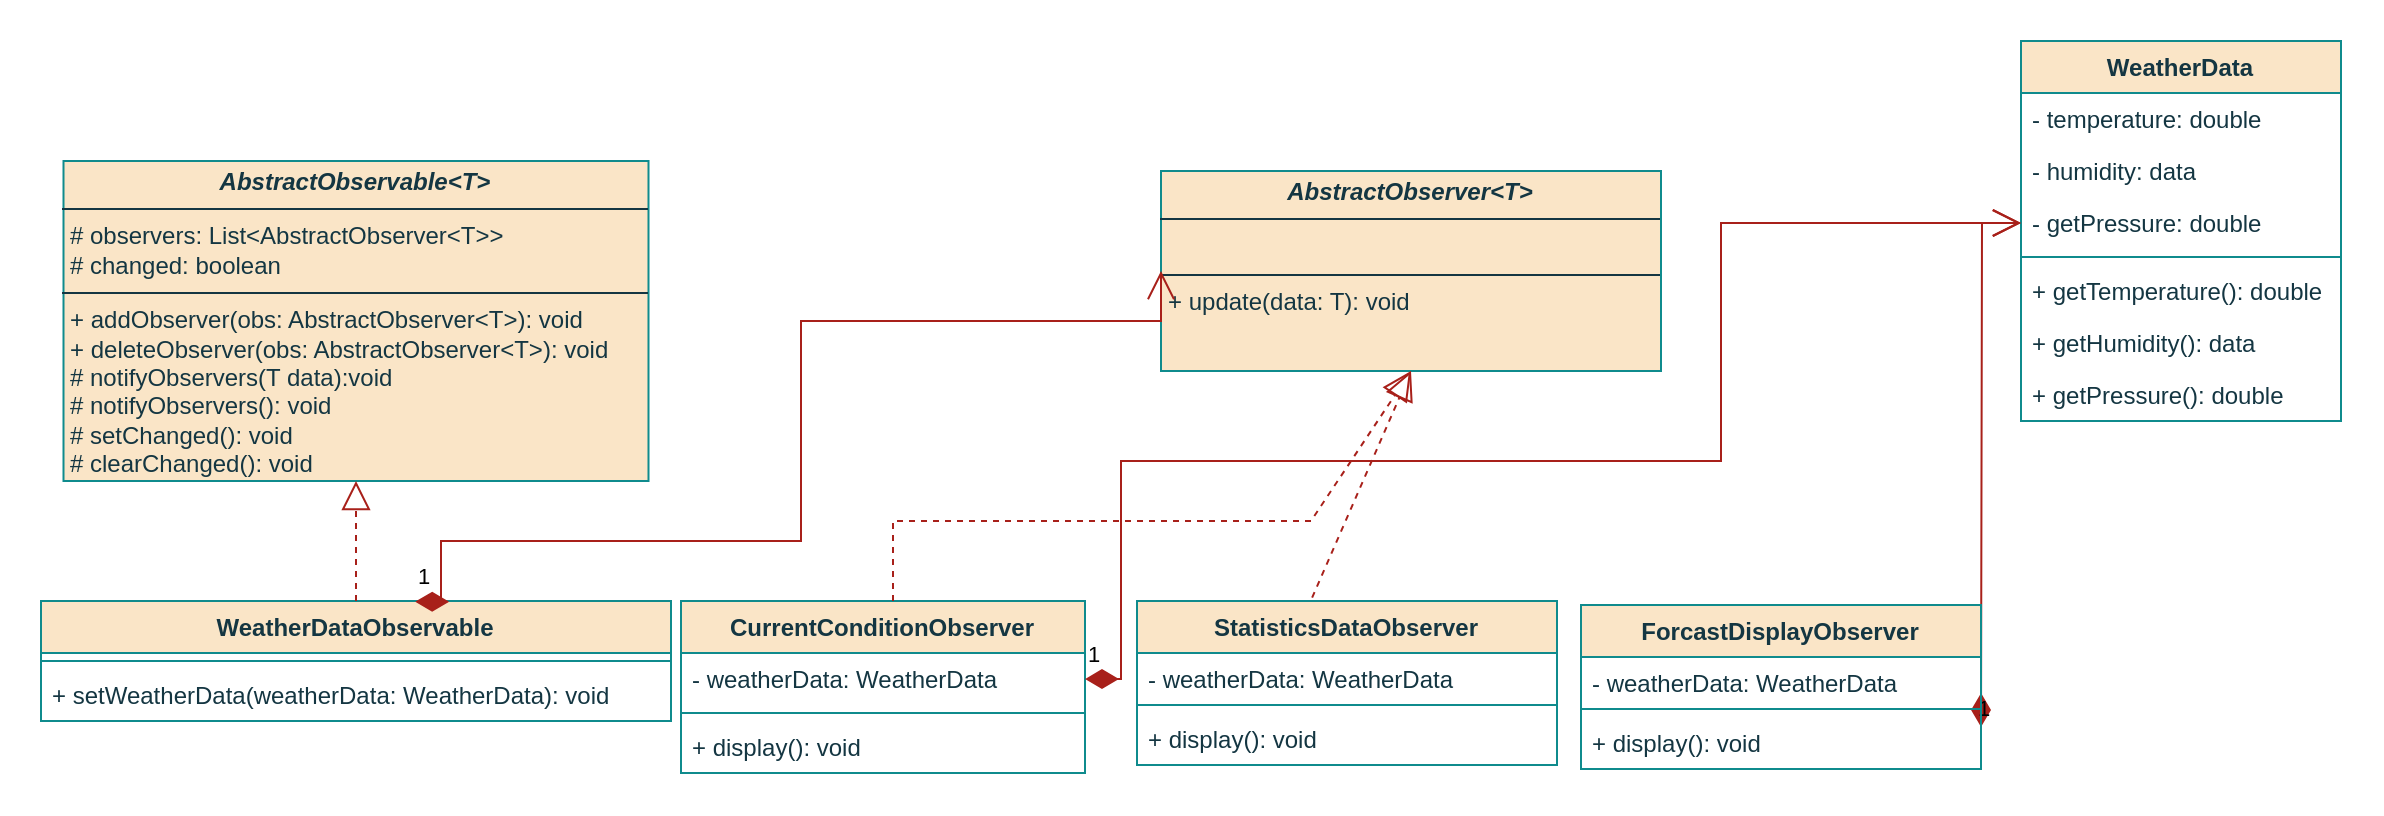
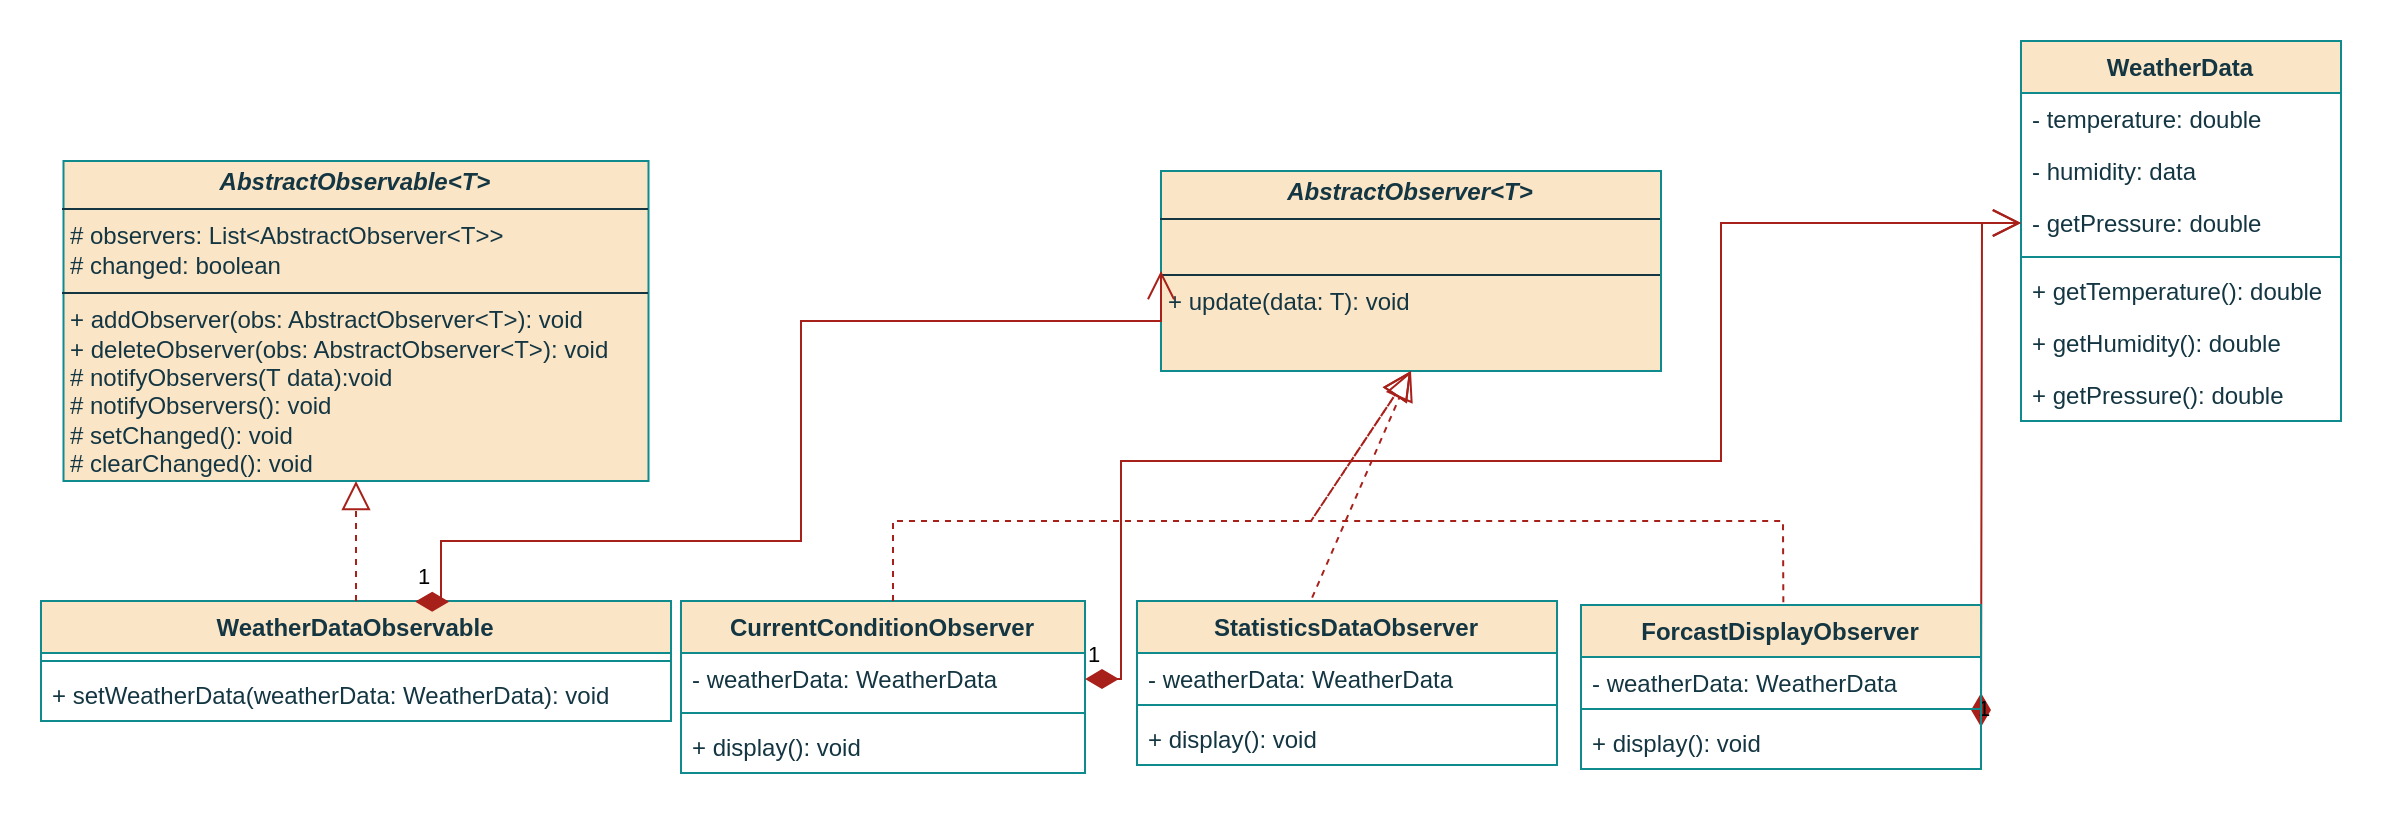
  <mxCell id="0" />
  <mxCell id="1" parent="0" />
  <mxCell id="2" value="&lt;p style=&quot;margin:0px;margin-top:4px;text-align:center;&quot;&gt;&lt;b&gt;&lt;i&gt;AbstractObserver&amp;lt;T&amp;gt;&lt;/i&gt;&lt;/b&gt;&lt;/p&gt;&lt;hr size=&quot;1&quot; style=&quot;border-style:solid;&quot;&gt;&lt;p style=&quot;margin:0px;margin-left:4px;&quot;&gt;&lt;br&gt;&lt;/p&gt;&lt;hr size=&quot;1&quot; style=&quot;border-style:solid;&quot;&gt;&lt;p style=&quot;margin:0px;margin-left:4px;&quot;&gt;+ update(data: T): void&lt;/p&gt;" style="verticalAlign=top;align=left;overflow=fill;html=1;whiteSpace=wrap;labelBackgroundColor=none;fillColor=#FAE5C7;strokeColor=#0F8B8D;fontColor=#143642;" parent="1" vertex="1"><mxGeometry x="580" y="85" width="250" height="100" as="geometry" /></mxCell>
  <mxCell id="3" value="&lt;p style=&quot;margin:0px;margin-top:4px;text-align:center;&quot;&gt;&lt;b&gt;&lt;i&gt;AbstractObservable&amp;lt;T&amp;gt;&lt;/i&gt;&lt;/b&gt;&lt;/p&gt;&lt;hr size=&quot;1&quot; style=&quot;border-style:solid;&quot;&gt;&lt;p style=&quot;margin:0px;margin-left:4px;&quot;&gt;# observers: List&amp;lt;AbstractObserver&amp;lt;T&amp;gt;&amp;gt;&lt;/p&gt;&lt;p style=&quot;margin:0px;margin-left:4px;&quot;&gt;# changed: boolean&lt;/p&gt;&lt;hr size=&quot;1&quot; style=&quot;border-style:solid;&quot;&gt;&lt;p style=&quot;margin:0px;margin-left:4px;&quot;&gt;+ addObserver(obs: AbstractObserver&amp;lt;T&amp;gt;): void&lt;br&gt;+ deleteObserver(obs: AbstractObserver&amp;lt;T&amp;gt;): void&lt;/p&gt;&lt;p style=&quot;margin:0px;margin-left:4px;&quot;&gt;# notifyObservers(T data):void&lt;/p&gt;&lt;p style=&quot;margin:0px;margin-left:4px;&quot;&gt;# notifyObservers(): void&lt;/p&gt;&lt;p style=&quot;margin:0px;margin-left:4px;&quot;&gt;# setChanged(): void&lt;/p&gt;&lt;p style=&quot;margin:0px;margin-left:4px;&quot;&gt;# clearChanged(): void&lt;/p&gt;" style="verticalAlign=top;align=left;overflow=fill;html=1;whiteSpace=wrap;labelBackgroundColor=none;fillColor=#FAE5C7;strokeColor=#0F8B8D;fontColor=#143642;" parent="1" vertex="1"><mxGeometry x="31.25" y="80" width="292.5" height="160" as="geometry" /></mxCell>
  <mxCell id="4" value="WeatherData" style="swimlane;fontStyle=1;align=center;verticalAlign=top;childLayout=stackLayout;horizontal=1;startSize=26;horizontalStack=0;resizeParent=1;resizeParentMax=0;resizeLast=0;collapsible=1;marginBottom=0;whiteSpace=wrap;html=1;labelBackgroundColor=none;fillColor=#FAE5C7;strokeColor=#0F8B8D;fontColor=#143642;" parent="1" vertex="1"><mxGeometry x="1010" y="20" width="160" height="190" as="geometry" /></mxCell>
  <mxCell id="5" value="- temperature: double" style="text;strokeColor=none;fillColor=none;align=left;verticalAlign=top;spacingLeft=4;spacingRight=4;overflow=hidden;rotatable=0;points=[[0,0.5],[1,0.5]];portConstraint=eastwest;whiteSpace=wrap;html=1;labelBackgroundColor=none;fontColor=#143642;" parent="4" vertex="1"><mxGeometry y="26" width="160" height="26" as="geometry" /></mxCell>
  <mxCell id="6" value="- humidity: data" style="text;strokeColor=none;fillColor=none;align=left;verticalAlign=top;spacingLeft=4;spacingRight=4;overflow=hidden;rotatable=0;points=[[0,0.5],[1,0.5]];portConstraint=eastwest;whiteSpace=wrap;html=1;labelBackgroundColor=none;fontColor=#143642;" parent="4" vertex="1"><mxGeometry y="52" width="160" height="26" as="geometry" /></mxCell>
  <mxCell id="7" value="- getPressure: double" style="text;strokeColor=none;fillColor=none;align=left;verticalAlign=top;spacingLeft=4;spacingRight=4;overflow=hidden;rotatable=0;points=[[0,0.5],[1,0.5]];portConstraint=eastwest;whiteSpace=wrap;html=1;labelBackgroundColor=none;fontColor=#143642;" parent="4" vertex="1"><mxGeometry y="78" width="160" height="26" as="geometry" /></mxCell>
  <mxCell id="8" value="" style="line;strokeWidth=1;fillColor=none;align=left;verticalAlign=middle;spacingTop=-1;spacingLeft=3;spacingRight=3;rotatable=0;labelPosition=right;points=[];portConstraint=eastwest;strokeColor=#0F8B8D;labelBackgroundColor=none;fontColor=#143642;" parent="4" vertex="1"><mxGeometry y="104" width="160" height="8" as="geometry" /></mxCell>
  <mxCell id="9" value="+ getTemperature(): double" style="text;strokeColor=none;fillColor=none;align=left;verticalAlign=top;spacingLeft=4;spacingRight=4;overflow=hidden;rotatable=0;points=[[0,0.5],[1,0.5]];portConstraint=eastwest;whiteSpace=wrap;html=1;labelBackgroundColor=none;fontColor=#143642;" parent="4" vertex="1"><mxGeometry y="112" width="160" height="26" as="geometry" /></mxCell>
- <mxCell id="10" value="+ getHumidity(): data" style="text;strokeColor=none;fillColor=none;align=left;verticalAlign=top;spacingLeft=4;spacingRight=4;overflow=hidden;rotatable=0;points=[[0,0.5],[1,0.5]];portConstraint=eastwest;whiteSpace=wrap;html=1;labelBackgroundColor=none;fontColor=#143642;" parent="4" vertex="1"><mxGeometry y="138" width="160" height="26" as="geometry" /></mxCell>
+ <mxCell id="10" value="+ getHumidity(): double" style="text;strokeColor=none;fillColor=none;align=left;verticalAlign=top;spacingLeft=4;spacingRight=4;overflow=hidden;rotatable=0;points=[[0,0.5],[1,0.5]];portConstraint=eastwest;whiteSpace=wrap;html=1;labelBackgroundColor=none;fontColor=#143642;" parent="4" vertex="1"><mxGeometry y="138" width="160" height="26" as="geometry" /></mxCell>
  <mxCell id="11" value="+ getPressure(): double" style="text;strokeColor=none;fillColor=none;align=left;verticalAlign=top;spacingLeft=4;spacingRight=4;overflow=hidden;rotatable=0;points=[[0,0.5],[1,0.5]];portConstraint=eastwest;whiteSpace=wrap;html=1;labelBackgroundColor=none;fontColor=#143642;" parent="4" vertex="1"><mxGeometry y="164" width="160" height="26" as="geometry" /></mxCell>
  <mxCell id="12" value="WeatherDataObservable" style="swimlane;fontStyle=1;align=center;verticalAlign=top;childLayout=stackLayout;horizontal=1;startSize=26;horizontalStack=0;resizeParent=1;resizeParentMax=0;resizeLast=0;collapsible=1;marginBottom=0;whiteSpace=wrap;html=1;labelBackgroundColor=none;fillColor=#FAE5C7;strokeColor=#0F8B8D;fontColor=#143642;" parent="1" vertex="1"><mxGeometry x="20" y="300" width="315" height="60" as="geometry" /></mxCell>
  <mxCell id="13" value="" style="line;strokeWidth=1;fillColor=none;align=left;verticalAlign=middle;spacingTop=-1;spacingLeft=3;spacingRight=3;rotatable=0;labelPosition=right;points=[];portConstraint=eastwest;strokeColor=#0F8B8D;labelBackgroundColor=none;fontColor=#143642;" parent="12" vertex="1"><mxGeometry y="26" width="315" height="8" as="geometry" /></mxCell>
  <mxCell id="14" value="+ setWeatherData(weatherData: WeatherData): void" style="text;strokeColor=none;fillColor=none;align=left;verticalAlign=top;spacingLeft=4;spacingRight=4;overflow=hidden;rotatable=0;points=[[0,0.5],[1,0.5]];portConstraint=eastwest;whiteSpace=wrap;html=1;labelBackgroundColor=none;fontColor=#143642;" parent="12" vertex="1"><mxGeometry y="34" width="315" height="26" as="geometry" /></mxCell>
  <mxCell id="15" value="" style="endArrow=block;dashed=1;endFill=0;endSize=12;html=1;rounded=0;exitX=0.5;exitY=0;exitDx=0;exitDy=0;entryX=0.5;entryY=1;entryDx=0;entryDy=0;labelBackgroundColor=none;strokeColor=#A8201A;fontColor=default;" parent="1" source="12" target="3" edge="1"><mxGeometry width="160" relative="1" as="geometry"><mxPoint x="280" y="470" as="sourcePoint" /><mxPoint x="440" y="470" as="targetPoint" /></mxGeometry></mxCell>
  <mxCell id="16" value="CurrentConditionObserver" style="swimlane;fontStyle=1;align=center;verticalAlign=top;childLayout=stackLayout;horizontal=1;startSize=26;horizontalStack=0;resizeParent=1;resizeParentMax=0;resizeLast=0;collapsible=1;marginBottom=0;whiteSpace=wrap;html=1;labelBackgroundColor=none;fillColor=#FAE5C7;strokeColor=#0F8B8D;fontColor=#143642;" parent="1" vertex="1"><mxGeometry x="340" y="300" width="202" height="86" as="geometry" /></mxCell>
  <mxCell id="17" value="- weatherData: WeatherData" style="text;strokeColor=none;fillColor=none;align=left;verticalAlign=top;spacingLeft=4;spacingRight=4;overflow=hidden;rotatable=0;points=[[0,0.5],[1,0.5]];portConstraint=eastwest;whiteSpace=wrap;html=1;labelBackgroundColor=none;fontColor=#143642;" parent="16" vertex="1"><mxGeometry y="26" width="202" height="26" as="geometry" /></mxCell>
  <mxCell id="18" value="" style="line;strokeWidth=1;fillColor=none;align=left;verticalAlign=middle;spacingTop=-1;spacingLeft=3;spacingRight=3;rotatable=0;labelPosition=right;points=[];portConstraint=eastwest;strokeColor=#0F8B8D;labelBackgroundColor=none;fontColor=#143642;" parent="16" vertex="1"><mxGeometry y="52" width="202" height="8" as="geometry" /></mxCell>
  <mxCell id="19" value="+ display(): void" style="text;strokeColor=none;fillColor=none;align=left;verticalAlign=top;spacingLeft=4;spacingRight=4;overflow=hidden;rotatable=0;points=[[0,0.5],[1,0.5]];portConstraint=eastwest;whiteSpace=wrap;html=1;labelBackgroundColor=none;fontColor=#143642;" parent="16" vertex="1"><mxGeometry y="60" width="202" height="26" as="geometry" /></mxCell>
  <mxCell id="20" value="StatisticsDataObserver" style="swimlane;fontStyle=1;align=center;verticalAlign=top;childLayout=stackLayout;horizontal=1;startSize=26;horizontalStack=0;resizeParent=1;resizeParentMax=0;resizeLast=0;collapsible=1;marginBottom=0;whiteSpace=wrap;html=1;labelBackgroundColor=none;fillColor=#FAE5C7;strokeColor=#0F8B8D;fontColor=#143642;" parent="1" vertex="1"><mxGeometry x="568" y="300" width="210" height="82" as="geometry" /></mxCell>
  <mxCell id="21" value="- weatherData: WeatherData" style="text;strokeColor=none;fillColor=none;align=left;verticalAlign=top;spacingLeft=4;spacingRight=4;overflow=hidden;rotatable=0;points=[[0,0.5],[1,0.5]];portConstraint=eastwest;whiteSpace=wrap;html=1;labelBackgroundColor=none;fontColor=#143642;" parent="20" vertex="1"><mxGeometry y="26" width="210" height="22" as="geometry" /></mxCell>
  <mxCell id="22" value="" style="line;strokeWidth=1;fillColor=none;align=left;verticalAlign=middle;spacingTop=-1;spacingLeft=3;spacingRight=3;rotatable=0;labelPosition=right;points=[];portConstraint=eastwest;strokeColor=#0F8B8D;labelBackgroundColor=none;fontColor=#143642;" parent="20" vertex="1"><mxGeometry y="48" width="210" height="8" as="geometry" /></mxCell>
  <mxCell id="23" value="+ display(): void" style="text;strokeColor=none;fillColor=none;align=left;verticalAlign=top;spacingLeft=4;spacingRight=4;overflow=hidden;rotatable=0;points=[[0,0.5],[1,0.5]];portConstraint=eastwest;whiteSpace=wrap;html=1;labelBackgroundColor=none;fontColor=#143642;" parent="20" vertex="1"><mxGeometry y="56" width="210" height="26" as="geometry" /></mxCell>
  <mxCell id="24" value="" style="endArrow=block;dashed=1;endFill=0;endSize=12;html=1;rounded=0;exitX=0.5;exitY=0;exitDx=0;exitDy=0;entryX=0.5;entryY=1;entryDx=0;entryDy=0;labelBackgroundColor=none;strokeColor=#A8201A;fontColor=default;" parent="1" target="2" edge="1"><mxGeometry width="160" relative="1" as="geometry"><mxPoint x="446" y="300" as="sourcePoint" /><mxPoint x="771" y="470" as="targetPoint" /><Array as="points"><mxPoint x="446" y="260" /><mxPoint x="655" y="260" /></Array></mxGeometry></mxCell>
  <mxCell id="25" value="" style="endArrow=block;dashed=1;endFill=0;endSize=12;html=1;rounded=0;entryX=0.5;entryY=1;entryDx=0;entryDy=0;labelBackgroundColor=none;strokeColor=#A8201A;fontColor=default;exitX=0.417;exitY=-0.021;exitDx=0;exitDy=0;exitPerimeter=0;" parent="1" source="20" target="2" edge="1"><mxGeometry width="160" relative="1" as="geometry"><mxPoint x="655" y="290" as="sourcePoint" /><mxPoint x="771" y="510" as="targetPoint" /></mxGeometry></mxCell>
+ <mxCell id="26" value="" style="endArrow=block;dashed=1;endFill=0;endSize=12;html=1;rounded=0;exitX=0.506;exitY=0.056;exitDx=0;exitDy=0;entryX=0.5;entryY=1;entryDx=0;entryDy=0;labelBackgroundColor=none;strokeColor=#A8201A;fontColor=default;exitPerimeter=0;" parent="1" source="30" target="2" edge="1"><mxGeometry width="160" relative="1" as="geometry"><mxPoint x="856" y="300" as="sourcePoint" /><mxPoint x="931" y="480" as="targetPoint" /><Array as="points"><mxPoint x="891" y="260" /><mxPoint x="655" y="260" /></Array></mxGeometry></mxCell>
  <mxCell id="27" value="1" style="endArrow=open;html=1;endSize=12;startArrow=diamondThin;startSize=14;startFill=1;edgeStyle=orthogonalEdgeStyle;align=left;verticalAlign=bottom;rounded=0;exitX=1;exitY=0.5;exitDx=0;exitDy=0;entryX=0;entryY=0.5;entryDx=0;entryDy=0;labelBackgroundColor=none;strokeColor=#A8201A;fontColor=default;" parent="1" target="7" edge="1"><mxGeometry x="-1" y="3" relative="1" as="geometry"><mxPoint x="990" y="363" as="sourcePoint" /><mxPoint x="981" y="111" as="targetPoint" /></mxGeometry></mxCell>
  <mxCell id="28" value="1" style="endArrow=open;html=1;endSize=12;startArrow=diamondThin;startSize=14;startFill=1;edgeStyle=orthogonalEdgeStyle;align=left;verticalAlign=bottom;rounded=0;exitX=1;exitY=0.5;exitDx=0;exitDy=0;entryX=0;entryY=0.5;entryDx=0;entryDy=0;labelBackgroundColor=none;strokeColor=#A8201A;fontColor=default;" parent="1" source="17" target="7" edge="1"><mxGeometry x="-1" y="3" relative="1" as="geometry"><mxPoint x="540" y="470" as="sourcePoint" /><mxPoint x="700" y="470" as="targetPoint" /><Array as="points"><mxPoint x="560" y="339" /><mxPoint x="560" y="230" /><mxPoint x="860" y="230" /><mxPoint x="860" y="111" /></Array></mxGeometry></mxCell>
  <mxCell id="29" value="1" style="endArrow=open;html=1;endSize=12;startArrow=diamondThin;startSize=14;startFill=1;edgeStyle=orthogonalEdgeStyle;align=left;verticalAlign=bottom;rounded=0;exitX=0.594;exitY=0.006;exitDx=0;exitDy=0;exitPerimeter=0;entryX=0;entryY=0.5;entryDx=0;entryDy=0;labelBackgroundColor=none;strokeColor=#A8201A;fontColor=default;" parent="1" source="12" target="2" edge="1"><mxGeometry x="-1" y="3" relative="1" as="geometry"><mxPoint x="340" y="270" as="sourcePoint" /><mxPoint x="500" y="270" as="targetPoint" /><Array as="points"><mxPoint x="220" y="301" /><mxPoint x="220" y="270" /><mxPoint x="400" y="270" /><mxPoint x="400" y="160" /></Array></mxGeometry></mxCell>
  <mxCell id="30" value="ForcastDisplayObserver" style="swimlane;fontStyle=1;align=center;verticalAlign=top;childLayout=stackLayout;horizontal=1;startSize=26;horizontalStack=0;resizeParent=1;resizeParentMax=0;resizeLast=0;collapsible=1;marginBottom=0;whiteSpace=wrap;html=1;labelBackgroundColor=none;fillColor=#FAE5C7;strokeColor=#0F8B8D;fontColor=#143642;" parent="1" vertex="1"><mxGeometry x="790" y="302" width="200" height="82" as="geometry" /></mxCell>
  <mxCell id="31" value="- weatherData: WeatherData" style="text;strokeColor=none;fillColor=none;align=left;verticalAlign=top;spacingLeft=4;spacingRight=4;overflow=hidden;rotatable=0;points=[[0,0.5],[1,0.5]];portConstraint=eastwest;whiteSpace=wrap;html=1;labelBackgroundColor=none;fontColor=#143642;" parent="30" vertex="1"><mxGeometry y="26" width="200" height="22" as="geometry" /></mxCell>
  <mxCell id="32" value="" style="line;strokeWidth=1;fillColor=none;align=left;verticalAlign=middle;spacingTop=-1;spacingLeft=3;spacingRight=3;rotatable=0;labelPosition=right;points=[];portConstraint=eastwest;strokeColor=#0F8B8D;labelBackgroundColor=none;fontColor=#143642;" parent="30" vertex="1"><mxGeometry y="48" width="200" height="8" as="geometry" /></mxCell>
  <mxCell id="33" value="+ display(): void" style="text;strokeColor=none;fillColor=none;align=left;verticalAlign=top;spacingLeft=4;spacingRight=4;overflow=hidden;rotatable=0;points=[[0,0.5],[1,0.5]];portConstraint=eastwest;whiteSpace=wrap;html=1;labelBackgroundColor=none;fontColor=#143642;" parent="30" vertex="1"><mxGeometry y="56" width="200" height="26" as="geometry" /></mxCell>
